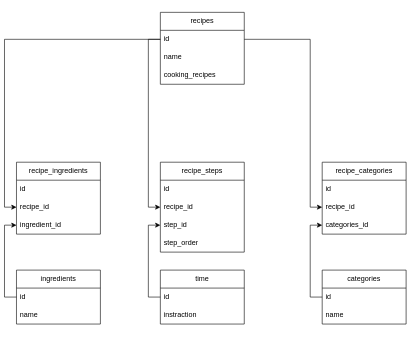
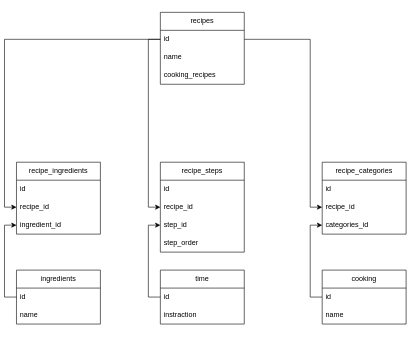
  <mxCell id="0" />
  <mxCell id="1" parent="0" />
  <mxCell id="2" value="ingredients" style="swimlane;fontStyle=0;childLayout=stackLayout;horizontal=1;startSize=30;horizontalStack=0;resizeParent=1;resizeParentMax=0;resizeLast=0;collapsible=1;marginBottom=0;whiteSpace=wrap;html=1;" parent="1" vertex="1"><mxGeometry x="20" y="450" width="140" height="90" as="geometry" /></mxCell>
  <mxCell id="3" value="id" style="text;strokeColor=none;fillColor=none;align=left;verticalAlign=middle;spacingLeft=4;spacingRight=4;overflow=hidden;points=[[0,0.5],[1,0.5]];portConstraint=eastwest;rotatable=0;whiteSpace=wrap;html=1;" parent="2" vertex="1"><mxGeometry y="30" width="140" height="30" as="geometry" /></mxCell>
  <mxCell id="4" value="name" style="text;strokeColor=none;fillColor=none;align=left;verticalAlign=middle;spacingLeft=4;spacingRight=4;overflow=hidden;points=[[0,0.5],[1,0.5]];portConstraint=eastwest;rotatable=0;whiteSpace=wrap;html=1;" parent="2" vertex="1"><mxGeometry y="60" width="140" height="30" as="geometry" /></mxCell>
  <mxCell id="5" value="time" style="swimlane;fontStyle=0;childLayout=stackLayout;horizontal=1;startSize=30;horizontalStack=0;resizeParent=1;resizeParentMax=0;resizeLast=0;collapsible=1;marginBottom=0;whiteSpace=wrap;html=1;" parent="1" vertex="1"><mxGeometry x="260" y="450" width="140" height="90" as="geometry"><mxRectangle x="280" y="70" width="70" height="30" as="alternateBounds" /></mxGeometry></mxCell>
  <mxCell id="6" value="id" style="text;strokeColor=none;fillColor=none;align=left;verticalAlign=middle;spacingLeft=4;spacingRight=4;overflow=hidden;points=[[0,0.5],[1,0.5]];portConstraint=eastwest;rotatable=0;whiteSpace=wrap;html=1;" parent="5" vertex="1"><mxGeometry y="30" width="140" height="30" as="geometry" /></mxCell>
  <mxCell id="7" value="instraction" style="text;strokeColor=none;fillColor=none;align=left;verticalAlign=middle;spacingLeft=4;spacingRight=4;overflow=hidden;points=[[0,0.5],[1,0.5]];portConstraint=eastwest;rotatable=0;whiteSpace=wrap;html=1;" parent="5" vertex="1"><mxGeometry y="60" width="140" height="30" as="geometry" /></mxCell>
- <mxCell id="8" value="categories" style="swimlane;fontStyle=0;childLayout=stackLayout;horizontal=1;startSize=30;horizontalStack=0;resizeParent=1;resizeParentMax=0;resizeLast=0;collapsible=1;marginBottom=0;whiteSpace=wrap;html=1;" parent="1" vertex="1"><mxGeometry x="530" y="450" width="140" height="90" as="geometry" /></mxCell>
+ <mxCell id="8" value="cooking" style="swimlane;fontStyle=0;childLayout=stackLayout;horizontal=1;startSize=30;horizontalStack=0;resizeParent=1;resizeParentMax=0;resizeLast=0;collapsible=1;marginBottom=0;whiteSpace=wrap;html=1;" parent="1" vertex="1"><mxGeometry x="530" y="450" width="140" height="90" as="geometry" /></mxCell>
  <mxCell id="9" value="id" style="text;strokeColor=none;fillColor=none;align=left;verticalAlign=middle;spacingLeft=4;spacingRight=4;overflow=hidden;points=[[0,0.5],[1,0.5]];portConstraint=eastwest;rotatable=0;whiteSpace=wrap;html=1;" parent="8" vertex="1"><mxGeometry y="30" width="140" height="30" as="geometry" /></mxCell>
  <mxCell id="10" value="name" style="text;strokeColor=none;fillColor=none;align=left;verticalAlign=middle;spacingLeft=4;spacingRight=4;overflow=hidden;points=[[0,0.5],[1,0.5]];portConstraint=eastwest;rotatable=0;whiteSpace=wrap;html=1;" parent="8" vertex="1"><mxGeometry y="60" width="140" height="30" as="geometry" /></mxCell>
  <mxCell id="11" value="recipes" style="swimlane;fontStyle=0;childLayout=stackLayout;horizontal=1;startSize=30;horizontalStack=0;resizeParent=1;resizeParentMax=0;resizeLast=0;collapsible=1;marginBottom=0;whiteSpace=wrap;html=1;" parent="1" vertex="1"><mxGeometry x="260" y="20" width="140" height="120" as="geometry" /></mxCell>
  <mxCell id="12" value="id" style="text;strokeColor=none;fillColor=none;align=left;verticalAlign=middle;spacingLeft=4;spacingRight=4;overflow=hidden;points=[[0,0.5],[1,0.5]];portConstraint=eastwest;rotatable=0;whiteSpace=wrap;html=1;" parent="11" vertex="1"><mxGeometry y="30" width="140" height="30" as="geometry" /></mxCell>
  <mxCell id="13" value="name" style="text;strokeColor=none;fillColor=none;align=left;verticalAlign=middle;spacingLeft=4;spacingRight=4;overflow=hidden;points=[[0,0.5],[1,0.5]];portConstraint=eastwest;rotatable=0;whiteSpace=wrap;html=1;" parent="11" vertex="1"><mxGeometry y="60" width="140" height="30" as="geometry" /></mxCell>
  <mxCell id="14" value="cooking_recipes" style="text;strokeColor=none;fillColor=none;align=left;verticalAlign=middle;spacingLeft=4;spacingRight=4;overflow=hidden;points=[[0,0.5],[1,0.5]];portConstraint=eastwest;rotatable=0;whiteSpace=wrap;html=1;" parent="11" vertex="1"><mxGeometry y="90" width="140" height="30" as="geometry" /></mxCell>
  <mxCell id="15" value="recipe_ingredients" style="swimlane;fontStyle=0;childLayout=stackLayout;horizontal=1;startSize=30;horizontalStack=0;resizeParent=1;resizeParentMax=0;resizeLast=0;collapsible=1;marginBottom=0;whiteSpace=wrap;html=1;" parent="1" vertex="1"><mxGeometry x="20" y="270" width="140" height="120" as="geometry" /></mxCell>
  <mxCell id="16" value="id" style="text;strokeColor=none;fillColor=none;align=left;verticalAlign=middle;spacingLeft=4;spacingRight=4;overflow=hidden;points=[[0,0.5],[1,0.5]];portConstraint=eastwest;rotatable=0;whiteSpace=wrap;html=1;" parent="15" vertex="1"><mxGeometry y="30" width="140" height="30" as="geometry" /></mxCell>
  <mxCell id="17" value="recipe_id" style="text;strokeColor=none;fillColor=none;align=left;verticalAlign=middle;spacingLeft=4;spacingRight=4;overflow=hidden;points=[[0,0.5],[1,0.5]];portConstraint=eastwest;rotatable=0;whiteSpace=wrap;html=1;" parent="15" vertex="1"><mxGeometry y="60" width="140" height="30" as="geometry" /></mxCell>
  <mxCell id="18" value="ingredient_id" style="text;strokeColor=none;fillColor=none;align=left;verticalAlign=middle;spacingLeft=4;spacingRight=4;overflow=hidden;points=[[0,0.5],[1,0.5]];portConstraint=eastwest;rotatable=0;whiteSpace=wrap;html=1;" parent="15" vertex="1"><mxGeometry y="90" width="140" height="30" as="geometry" /></mxCell>
  <mxCell id="19" value="recipe_steps" style="swimlane;fontStyle=0;childLayout=stackLayout;horizontal=1;startSize=30;horizontalStack=0;resizeParent=1;resizeParentMax=0;resizeLast=0;collapsible=1;marginBottom=0;whiteSpace=wrap;html=1;" vertex="1" parent="1"><mxGeometry x="260" y="270" width="140" height="150" as="geometry" /></mxCell>
  <mxCell id="20" value="id" style="text;strokeColor=none;fillColor=none;align=left;verticalAlign=middle;spacingLeft=4;spacingRight=4;overflow=hidden;points=[[0,0.5],[1,0.5]];portConstraint=eastwest;rotatable=0;whiteSpace=wrap;html=1;" vertex="1" parent="19"><mxGeometry y="30" width="140" height="30" as="geometry" /></mxCell>
  <mxCell id="21" value="recipe_id" style="text;strokeColor=none;fillColor=none;align=left;verticalAlign=middle;spacingLeft=4;spacingRight=4;overflow=hidden;points=[[0,0.5],[1,0.5]];portConstraint=eastwest;rotatable=0;whiteSpace=wrap;html=1;" vertex="1" parent="19"><mxGeometry y="60" width="140" height="30" as="geometry" /></mxCell>
  <mxCell id="22" value="step_id" style="text;strokeColor=none;fillColor=none;align=left;verticalAlign=middle;spacingLeft=4;spacingRight=4;overflow=hidden;points=[[0,0.5],[1,0.5]];portConstraint=eastwest;rotatable=0;whiteSpace=wrap;html=1;" vertex="1" parent="19"><mxGeometry y="90" width="140" height="30" as="geometry" /></mxCell>
  <mxCell id="23" value="step_order" style="text;strokeColor=none;fillColor=none;align=left;verticalAlign=middle;spacingLeft=4;spacingRight=4;overflow=hidden;points=[[0,0.5],[1,0.5]];portConstraint=eastwest;rotatable=0;whiteSpace=wrap;html=1;" vertex="1" parent="19"><mxGeometry y="120" width="140" height="30" as="geometry" /></mxCell>
  <mxCell id="24" style="edgeStyle=orthogonalEdgeStyle;rounded=0;orthogonalLoop=1;jettySize=auto;html=1;exitX=0;exitY=0.5;exitDx=0;exitDy=0;entryX=0;entryY=0.5;entryDx=0;entryDy=0;" edge="1" parent="1" source="6" target="22"><mxGeometry relative="1" as="geometry" /></mxCell>
  <mxCell id="25" value="recipe_categories" style="swimlane;fontStyle=0;childLayout=stackLayout;horizontal=1;startSize=30;horizontalStack=0;resizeParent=1;resizeParentMax=0;resizeLast=0;collapsible=1;marginBottom=0;whiteSpace=wrap;html=1;" vertex="1" parent="1"><mxGeometry x="530" y="270" width="140" height="120" as="geometry" /></mxCell>
  <mxCell id="26" value="id" style="text;strokeColor=none;fillColor=none;align=left;verticalAlign=middle;spacingLeft=4;spacingRight=4;overflow=hidden;points=[[0,0.5],[1,0.5]];portConstraint=eastwest;rotatable=0;whiteSpace=wrap;html=1;" vertex="1" parent="25"><mxGeometry y="30" width="140" height="30" as="geometry" /></mxCell>
  <mxCell id="27" value="recipe_id" style="text;strokeColor=none;fillColor=none;align=left;verticalAlign=middle;spacingLeft=4;spacingRight=4;overflow=hidden;points=[[0,0.5],[1,0.5]];portConstraint=eastwest;rotatable=0;whiteSpace=wrap;html=1;" vertex="1" parent="25"><mxGeometry y="60" width="140" height="30" as="geometry" /></mxCell>
  <mxCell id="28" value="categories_id" style="text;strokeColor=none;fillColor=none;align=left;verticalAlign=middle;spacingLeft=4;spacingRight=4;overflow=hidden;points=[[0,0.5],[1,0.5]];portConstraint=eastwest;rotatable=0;whiteSpace=wrap;html=1;" vertex="1" parent="25"><mxGeometry y="90" width="140" height="30" as="geometry" /></mxCell>
  <mxCell id="29" style="edgeStyle=orthogonalEdgeStyle;rounded=0;orthogonalLoop=1;jettySize=auto;html=1;exitX=0;exitY=0.5;exitDx=0;exitDy=0;entryX=0;entryY=0.5;entryDx=0;entryDy=0;" edge="1" parent="1" source="9" target="28"><mxGeometry relative="1" as="geometry" /></mxCell>
  <mxCell id="30" style="edgeStyle=orthogonalEdgeStyle;rounded=0;orthogonalLoop=1;jettySize=auto;html=1;exitX=0;exitY=0.5;exitDx=0;exitDy=0;entryX=0;entryY=0.5;entryDx=0;entryDy=0;" edge="1" parent="1" source="3" target="18"><mxGeometry relative="1" as="geometry" /></mxCell>
  <mxCell id="31" style="edgeStyle=orthogonalEdgeStyle;rounded=0;orthogonalLoop=1;jettySize=auto;html=1;exitX=0;exitY=0.5;exitDx=0;exitDy=0;entryX=0;entryY=0.5;entryDx=0;entryDy=0;" edge="1" parent="1" source="12" target="17"><mxGeometry relative="1" as="geometry" /></mxCell>
  <mxCell id="32" style="edgeStyle=orthogonalEdgeStyle;rounded=0;orthogonalLoop=1;jettySize=auto;html=1;exitX=1;exitY=0.5;exitDx=0;exitDy=0;entryX=0;entryY=0.5;entryDx=0;entryDy=0;" edge="1" parent="1" source="12" target="27"><mxGeometry relative="1" as="geometry"><Array as="points"><mxPoint x="510" y="65" /><mxPoint x="510" y="345" /></Array></mxGeometry></mxCell>
  <mxCell id="33" style="edgeStyle=orthogonalEdgeStyle;rounded=0;orthogonalLoop=1;jettySize=auto;html=1;exitX=0;exitY=0.5;exitDx=0;exitDy=0;entryX=0;entryY=0.5;entryDx=0;entryDy=0;" edge="1" parent="1" source="12" target="21"><mxGeometry relative="1" as="geometry" /></mxCell>
